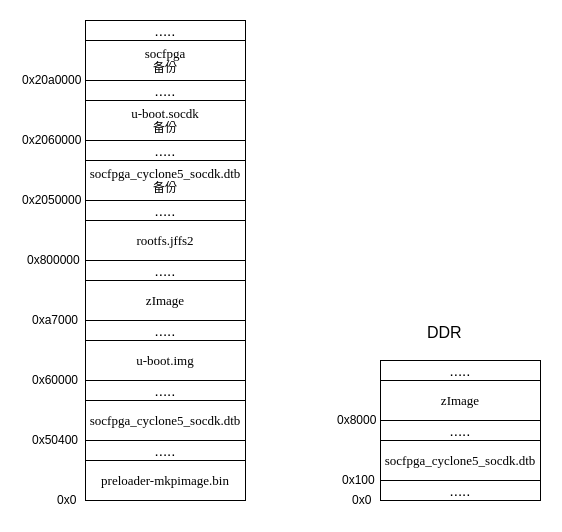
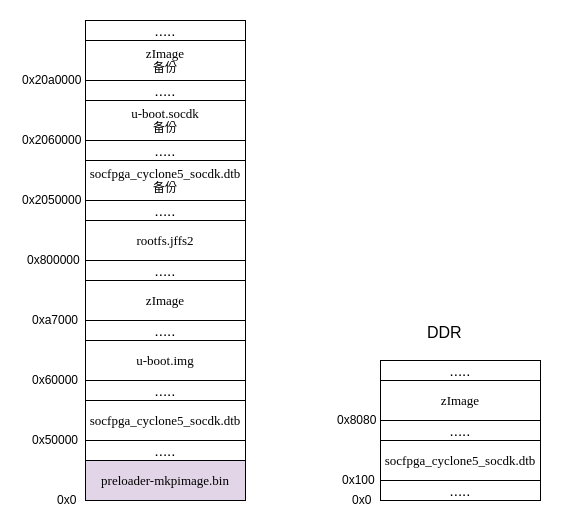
  <mxCell id="0" />
  <mxCell id="1" parent="0" />
  <mxCell id="2" value="0x0" style="text;html=1;resizable=0;points=[];autosize=1;align=left;verticalAlign=top;spacingTop=-4;" vertex="1" parent="1"><mxGeometry x="55" y="490" width="30" height="20" as="geometry" /></mxCell>
- <mxCell id="3" value="&lt;span style=&quot;font-family: &amp;#34;calibri&amp;#34;&quot;&gt;&lt;font style=&quot;font-size: 13px&quot;&gt;preloader-mkpimage.bin&lt;/font&gt;&lt;/span&gt;" style="rounded=0;whiteSpace=wrap;html=1;" vertex="1" parent="1"><mxGeometry x="85" y="460" width="160" height="40" as="geometry" /></mxCell>
+ <mxCell id="3" value="&lt;span style=&quot;font-family: &amp;#34;calibri&amp;#34;&quot;&gt;&lt;font style=&quot;font-size: 13px&quot;&gt;preloader-mkpimage.bin&lt;/font&gt;&lt;/span&gt;" style="rounded=0;whiteSpace=wrap;html=1;fillColor=#e1d5e7;" vertex="1" parent="1"><mxGeometry x="85" y="460" width="160" height="40" as="geometry" /></mxCell>
  <mxCell id="4" value="&lt;font style=&quot;font-size: 15px&quot;&gt;.....&lt;/font&gt;" style="rounded=0;whiteSpace=wrap;html=1;" vertex="1" parent="1"><mxGeometry x="85" y="440" width="160" height="20" as="geometry" /></mxCell>
  <mxCell id="5" value="&lt;span style=&quot;font-family: &amp;#34;calibri&amp;#34;&quot;&gt;&lt;font&gt;&lt;font style=&quot;font-size: 13px&quot;&gt;socfpga_cyclone5_socdk.dtb&lt;/font&gt;&lt;br&gt;&lt;/font&gt;&lt;/span&gt;" style="rounded=0;whiteSpace=wrap;html=1;" vertex="1" parent="1"><mxGeometry x="85" y="400" width="160" height="40" as="geometry" /></mxCell>
  <mxCell id="6" value="&lt;font style=&quot;font-size: 15px&quot;&gt;.....&lt;/font&gt;" style="rounded=0;whiteSpace=wrap;html=1;" vertex="1" parent="1"><mxGeometry x="85" y="380" width="160" height="20" as="geometry" /></mxCell>
- <mxCell id="7" value="0x50400" style="text;html=1;resizable=0;points=[];autosize=1;align=left;verticalAlign=top;spacingTop=-4;" vertex="1" parent="1"><mxGeometry x="30" y="430" width="60" height="20" as="geometry" /></mxCell>
+ <mxCell id="7" value="0x50000" style="text;html=1;resizable=0;points=[];autosize=1;align=left;verticalAlign=top;spacingTop=-4;" vertex="1" parent="1"><mxGeometry x="30" y="430" width="60" height="20" as="geometry" /></mxCell>
  <mxCell id="8" value="&lt;p class=&quot;MsoNormal&quot;&gt;&lt;span style=&quot;font-family: &amp;#34;calibri&amp;#34;&quot;&gt;&lt;font style=&quot;font-size: 13px&quot;&gt;u-boot.img&lt;/font&gt;&lt;/span&gt;&lt;/p&gt;" style="rounded=0;whiteSpace=wrap;html=1;" vertex="1" parent="1"><mxGeometry x="85" y="340" width="160" height="40" as="geometry" /></mxCell>
  <mxCell id="9" value="&lt;font style=&quot;font-size: 15px&quot;&gt;.....&lt;/font&gt;" style="rounded=0;whiteSpace=wrap;html=1;" vertex="1" parent="1"><mxGeometry x="85" y="320" width="160" height="20" as="geometry" /></mxCell>
  <mxCell id="10" value="0x60000" style="text;html=1;resizable=0;points=[];autosize=1;align=left;verticalAlign=top;spacingTop=-4;" vertex="1" parent="1"><mxGeometry x="30" y="370" width="60" height="20" as="geometry" /></mxCell>
  <mxCell id="11" value="&lt;p class=&quot;MsoNormal&quot;&gt;&lt;span style=&quot;font-family: &amp;#34;calibri&amp;#34;&quot;&gt;&lt;font style=&quot;font-size: 13px&quot;&gt;zImage&lt;/font&gt;&lt;/span&gt;&lt;/p&gt;" style="rounded=0;whiteSpace=wrap;html=1;" vertex="1" parent="1"><mxGeometry x="85" y="280" width="160" height="40" as="geometry" /></mxCell>
  <mxCell id="12" value="0xa7000" style="text;html=1;resizable=0;points=[];autosize=1;align=left;verticalAlign=top;spacingTop=-4;" vertex="1" parent="1"><mxGeometry x="30" y="310" width="60" height="20" as="geometry" /></mxCell>
  <mxCell id="13" value="&lt;font style=&quot;font-size: 15px&quot;&gt;.....&lt;/font&gt;" style="rounded=0;whiteSpace=wrap;html=1;" vertex="1" parent="1"><mxGeometry x="85" y="260" width="160" height="20" as="geometry" /></mxCell>
  <mxCell id="14" value="&lt;p class=&quot;MsoNormal&quot;&gt;&lt;span style=&quot;font-family: &amp;#34;calibri&amp;#34;&quot;&gt;&lt;font style=&quot;font-size: 13px&quot;&gt;rootfs.jffs2&lt;/font&gt;&lt;/span&gt;&lt;/p&gt;" style="rounded=0;whiteSpace=wrap;html=1;" vertex="1" parent="1"><mxGeometry x="85" y="220" width="160" height="40" as="geometry" /></mxCell>
  <mxCell id="15" value="0x800000" style="text;html=1;resizable=0;points=[];autosize=1;align=left;verticalAlign=top;spacingTop=-4;" vertex="1" parent="1"><mxGeometry x="25" y="250" width="70" height="20" as="geometry" /></mxCell>
  <mxCell id="16" value="&lt;span style=&quot;font-family: &amp;#34;calibri&amp;#34;&quot;&gt;&lt;font&gt;&lt;font style=&quot;font-size: 13px&quot;&gt;socfpga_cyclone5_socdk.dtb&lt;br&gt;&lt;/font&gt;备份&lt;br&gt;&lt;/font&gt;&lt;/span&gt;" style="rounded=0;whiteSpace=wrap;html=1;" vertex="1" parent="1"><mxGeometry x="85" y="160" width="160" height="40" as="geometry" /></mxCell>
  <mxCell id="17" value="&lt;font style=&quot;font-size: 15px&quot;&gt;.....&lt;/font&gt;" style="rounded=0;whiteSpace=wrap;html=1;" vertex="1" parent="1"><mxGeometry x="85" y="200" width="160" height="20" as="geometry" /></mxCell>
  <mxCell id="18" value="&lt;font style=&quot;font-size: 15px&quot;&gt;.....&lt;/font&gt;" style="rounded=0;whiteSpace=wrap;html=1;" vertex="1" parent="1"><mxGeometry x="85" y="140" width="160" height="20" as="geometry" /></mxCell>
  <mxCell id="19" value="&lt;span style=&quot;font-family: &amp;#34;calibri&amp;#34;&quot;&gt;&lt;font&gt;&lt;font style=&quot;font-size: 13px&quot;&gt;u-boot.socdk&lt;br&gt;&lt;/font&gt;备份&lt;br&gt;&lt;/font&gt;&lt;/span&gt;" style="rounded=0;whiteSpace=wrap;html=1;" vertex="1" parent="1"><mxGeometry x="85" y="100" width="160" height="40" as="geometry" /></mxCell>
  <mxCell id="20" value="&lt;font style=&quot;font-size: 15px&quot;&gt;.....&lt;/font&gt;" style="rounded=0;whiteSpace=wrap;html=1;" vertex="1" parent="1"><mxGeometry x="85" y="80" width="160" height="20" as="geometry" /></mxCell>
- <mxCell id="21" value="&lt;span style=&quot;font-family: &amp;#34;calibri&amp;#34;&quot;&gt;&lt;font&gt;&lt;font style=&quot;font-size: 13px&quot;&gt;socfpga&lt;br&gt;&lt;/font&gt;备份&lt;br&gt;&lt;/font&gt;&lt;/span&gt;" style="rounded=0;whiteSpace=wrap;html=1;" vertex="1" parent="1"><mxGeometry x="85" y="40" width="160" height="40" as="geometry" /></mxCell>
+ <mxCell id="21" value="&lt;span style=&quot;font-family: &amp;#34;calibri&amp;#34;&quot;&gt;&lt;font&gt;&lt;font style=&quot;font-size: 13px&quot;&gt;zImage&lt;br&gt;&lt;/font&gt;备份&lt;br&gt;&lt;/font&gt;&lt;/span&gt;" style="rounded=0;whiteSpace=wrap;html=1;" vertex="1" parent="1"><mxGeometry x="85" y="40" width="160" height="40" as="geometry" /></mxCell>
  <mxCell id="22" value="&lt;font style=&quot;font-size: 15px&quot;&gt;.....&lt;/font&gt;" style="rounded=0;whiteSpace=wrap;html=1;" vertex="1" parent="1"><mxGeometry x="85" y="20" width="160" height="20" as="geometry" /></mxCell>
  <mxCell id="23" value="0x2050000" style="text;html=1;resizable=0;points=[];autosize=1;align=left;verticalAlign=top;spacingTop=-4;" vertex="1" parent="1"><mxGeometry x="20" y="190" width="70" height="20" as="geometry" /></mxCell>
  <mxCell id="24" value="0x2060000" style="text;html=1;resizable=0;points=[];autosize=1;align=left;verticalAlign=top;spacingTop=-4;" vertex="1" parent="1"><mxGeometry x="20" y="130" width="70" height="20" as="geometry" /></mxCell>
  <mxCell id="25" value="0x20a0000" style="text;html=1;resizable=0;points=[];autosize=1;align=left;verticalAlign=top;spacingTop=-4;" vertex="1" parent="1"><mxGeometry x="20" y="70" width="70" height="20" as="geometry" /></mxCell>
  <mxCell id="26" value="&lt;font style=&quot;font-size: 16px&quot;&gt;DDR&lt;/font&gt;" style="text;html=1;resizable=0;points=[];autosize=1;align=left;verticalAlign=top;spacingTop=-4;" vertex="1" parent="1"><mxGeometry x="425" y="320" width="50" height="20" as="geometry" /></mxCell>
  <mxCell id="27" value="0x0" style="text;html=1;resizable=0;points=[];autosize=1;align=left;verticalAlign=top;spacingTop=-4;" vertex="1" parent="1"><mxGeometry x="350" y="490" width="30" height="20" as="geometry" /></mxCell>
  <mxCell id="28" value="&lt;font style=&quot;font-size: 15px&quot;&gt;.....&lt;/font&gt;" style="rounded=0;whiteSpace=wrap;html=1;" vertex="1" parent="1"><mxGeometry x="380" y="480" width="160" height="20" as="geometry" /></mxCell>
  <mxCell id="29" value="&lt;span style=&quot;font-family: &amp;#34;calibri&amp;#34;&quot;&gt;&lt;font&gt;&lt;font style=&quot;font-size: 13px&quot;&gt;socfpga_cyclone5_socdk.dtb&lt;/font&gt;&lt;br&gt;&lt;/font&gt;&lt;/span&gt;" style="rounded=0;whiteSpace=wrap;html=1;" vertex="1" parent="1"><mxGeometry x="380" y="440" width="160" height="40" as="geometry" /></mxCell>
  <mxCell id="30" value="&lt;font style=&quot;font-size: 15px&quot;&gt;.....&lt;/font&gt;" style="rounded=0;whiteSpace=wrap;html=1;" vertex="1" parent="1"><mxGeometry x="380" y="420" width="160" height="20" as="geometry" /></mxCell>
  <mxCell id="31" value="0x100" style="text;html=1;resizable=0;points=[];autosize=1;align=left;verticalAlign=top;spacingTop=-4;" vertex="1" parent="1"><mxGeometry x="340" y="470" width="50" height="20" as="geometry" /></mxCell>
  <mxCell id="32" value="&lt;font style=&quot;font-size: 15px&quot;&gt;.....&lt;/font&gt;" style="rounded=0;whiteSpace=wrap;html=1;" vertex="1" parent="1"><mxGeometry x="380" y="360" width="160" height="20" as="geometry" /></mxCell>
- <mxCell id="33" value="0x8000" style="text;html=1;resizable=0;points=[];autosize=1;align=left;verticalAlign=top;spacingTop=-4;" vertex="1" parent="1"><mxGeometry x="335" y="410" width="50" height="20" as="geometry" /></mxCell>
+ <mxCell id="33" value="0x8080" style="text;html=1;resizable=0;points=[];autosize=1;align=left;verticalAlign=top;spacingTop=-4;" vertex="1" parent="1"><mxGeometry x="335" y="410" width="50" height="20" as="geometry" /></mxCell>
  <mxCell id="34" value="&lt;p class=&quot;MsoNormal&quot;&gt;&lt;span style=&quot;font-family: &amp;#34;calibri&amp;#34;&quot;&gt;&lt;font style=&quot;font-size: 13px&quot;&gt;zImage&lt;/font&gt;&lt;/span&gt;&lt;/p&gt;" style="rounded=0;whiteSpace=wrap;html=1;" vertex="1" parent="1"><mxGeometry x="380" y="380" width="160" height="40" as="geometry" /></mxCell>
